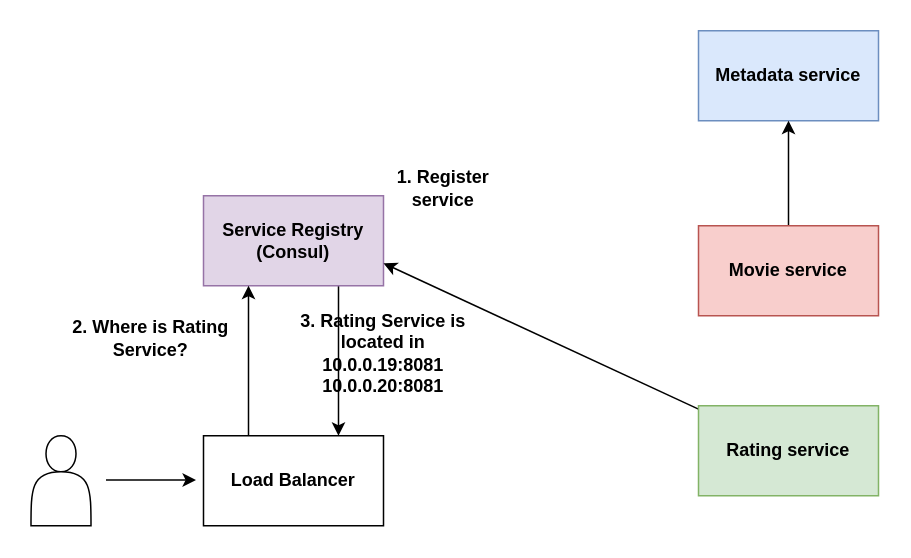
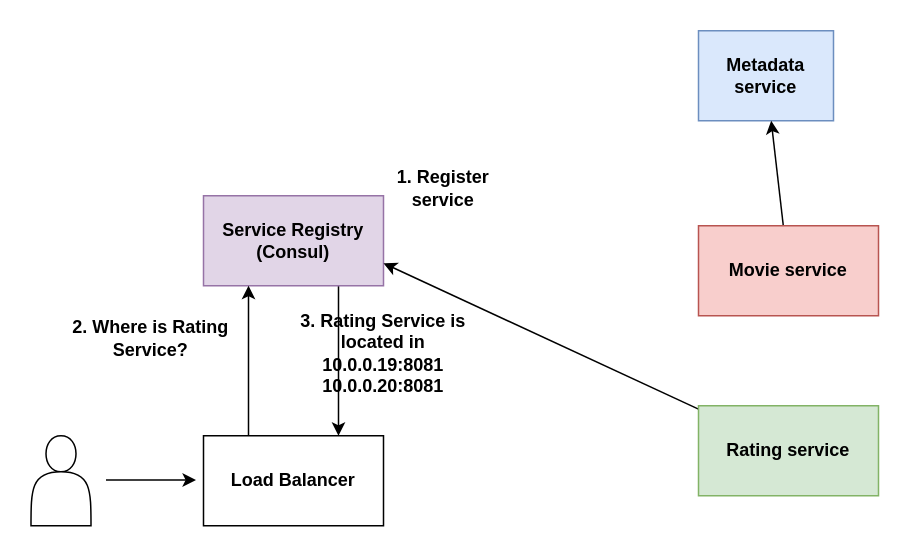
  <mxCell id="0" />
  <mxCell id="1" parent="0" />
  <mxCell id="2" style="edgeStyle=none;html=1;exitX=0.75;exitY=1;exitDx=0;exitDy=0;entryX=0.75;entryY=0;entryDx=0;entryDy=0;" edge="1" parent="1" source="3" target="10"><mxGeometry relative="1" as="geometry" /></mxCell>
  <mxCell id="3" value="Service Registry&lt;br&gt;(Consul)" style="rounded=0;whiteSpace=wrap;html=1;fillColor=#e1d5e7;strokeColor=#9673a6;sketch=0;fontStyle=1" vertex="1" parent="1"><mxGeometry x="135" y="130" width="120" height="60" as="geometry" /></mxCell>
- <mxCell id="4" value="Metadata service" style="rounded=0;whiteSpace=wrap;html=1;fillColor=#dae8fc;strokeColor=#6c8ebf;sketch=0;fontStyle=1;glass=0;" vertex="1" parent="1"><mxGeometry x="465" y="20" width="120" height="60" as="geometry" /></mxCell>
+ <mxCell id="4" value="Metadata service" style="rounded=0;whiteSpace=wrap;html=1;fillColor=#dae8fc;strokeColor=#6c8ebf;sketch=0;fontStyle=1;glass=0;" vertex="1" parent="1"><mxGeometry x="465" y="20" width="90" height="60" as="geometry" /></mxCell>
  <mxCell id="5" style="edgeStyle=none;html=1;" edge="1" parent="1" source="6" target="4"><mxGeometry relative="1" as="geometry" /></mxCell>
  <mxCell id="6" value="Movie service" style="rounded=0;whiteSpace=wrap;html=1;sketch=0;fillColor=#f8cecc;strokeColor=#b85450;fontStyle=1" vertex="1" parent="1"><mxGeometry x="465" y="150" width="120" height="60" as="geometry" /></mxCell>
  <mxCell id="7" style="edgeStyle=none;html=1;entryX=1;entryY=0.75;entryDx=0;entryDy=0;" edge="1" parent="1" source="8" target="3"><mxGeometry relative="1" as="geometry" /></mxCell>
  <mxCell id="8" value="Rating service" style="rounded=0;whiteSpace=wrap;html=1;sketch=0;fillColor=#d5e8d4;strokeColor=#82b366;fontStyle=1" vertex="1" parent="1"><mxGeometry x="465" y="270" width="120" height="60" as="geometry" /></mxCell>
  <mxCell id="9" style="edgeStyle=none;html=1;exitX=0.25;exitY=0;exitDx=0;exitDy=0;entryX=0.25;entryY=1;entryDx=0;entryDy=0;" edge="1" parent="1" source="10" target="3"><mxGeometry relative="1" as="geometry" /></mxCell>
  <mxCell id="10" value="Load Balancer" style="rounded=0;whiteSpace=wrap;html=1;fontStyle=1" vertex="1" parent="1"><mxGeometry x="135" y="290" width="120" height="60" as="geometry" /></mxCell>
  <mxCell id="11" value="" style="shape=actor;whiteSpace=wrap;html=1;" vertex="1" parent="1"><mxGeometry x="20" y="290" width="40" height="60" as="geometry" /></mxCell>
  <mxCell id="12" value="1. Register service" style="text;html=1;strokeColor=none;fillColor=none;align=center;verticalAlign=middle;whiteSpace=wrap;rounded=0;fontStyle=1" vertex="1" parent="1"><mxGeometry x="245" y="110" width="100" height="30" as="geometry" /></mxCell>
  <mxCell id="13" value="2. Where is Rating Service?" style="text;html=1;strokeColor=none;fillColor=none;align=center;verticalAlign=middle;whiteSpace=wrap;rounded=0;fontStyle=1" vertex="1" parent="1"><mxGeometry x="45" y="210" width="110" height="30" as="geometry" /></mxCell>
  <mxCell id="14" value="3. Rating Service is located in 10.0.0.19:8081&lt;br&gt;10.0.0.20:8081" style="text;html=1;strokeColor=none;fillColor=none;align=center;verticalAlign=middle;whiteSpace=wrap;rounded=0;fontStyle=1" vertex="1" parent="1"><mxGeometry x="195" y="220" width="120" height="30" as="geometry" /></mxCell>
  <mxCell id="15" value="" style="endArrow=classic;html=1;" edge="1" parent="1"><mxGeometry width="50" height="50" relative="1" as="geometry"><mxPoint x="70" y="319.5" as="sourcePoint" /><mxPoint x="130" y="319.5" as="targetPoint" /></mxGeometry></mxCell>
